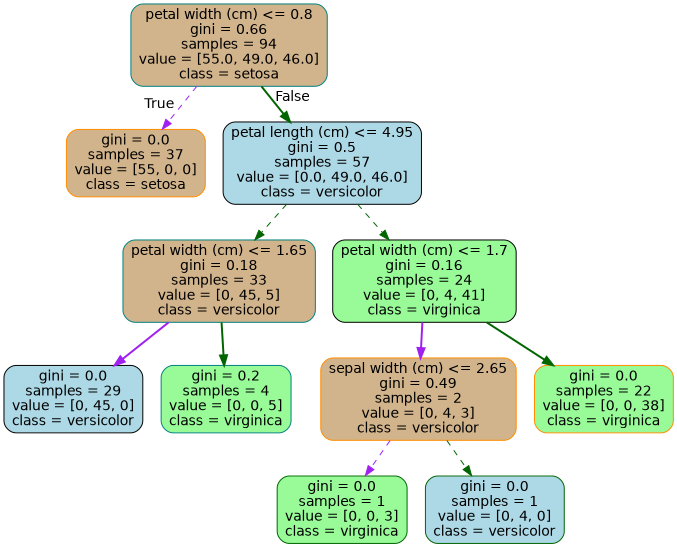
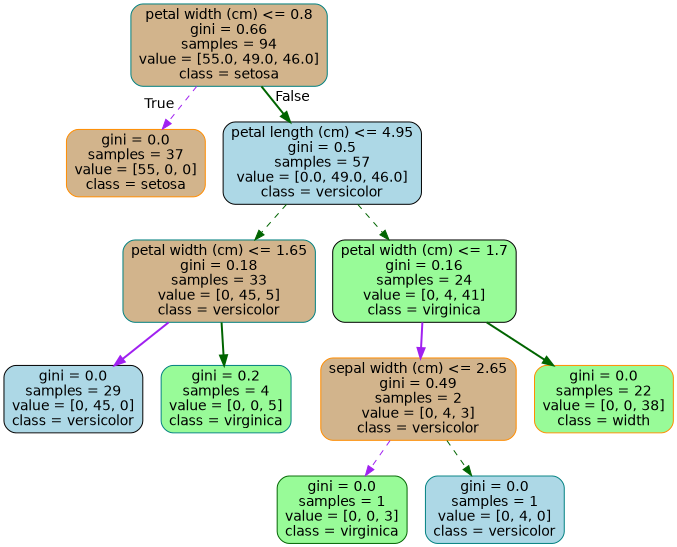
  digraph {
    node [color=teal fillcolor=tan fontname=helvetica shape=box style="filled, rounded"]
    edge [color=darkgreen fontname=helvetica style=dashed]
    n1 [label="petal width (cm) <= 0.8\ngini = 0.66\nsamples = 94\nvalue = [55.0, 49.0, 46.0]\nclass = setosa"]
    n2 [color=darkorange label="gini = 0.0\nsamples = 37\nvalue = [55, 0, 0]\nclass = setosa"]
    n3 [color=black fillcolor=lightblue label="petal length (cm) <= 4.95\ngini = 0.5\nsamples = 57\nvalue = [0.0, 49.0, 46.0]\nclass = versicolor"]
    n4 [label="petal width (cm) <= 1.65\ngini = 0.18\nsamples = 33\nvalue = [0, 45, 5]\nclass = versicolor"]
    n5 [color=black fillcolor=palegreen label="petal width (cm) <= 1.7\ngini = 0.16\nsamples = 24\nvalue = [0, 4, 41]\nclass = virginica"]
    n6 [color=black fillcolor=lightblue label="gini = 0.0\nsamples = 29\nvalue = [0, 45, 0]\nclass = versicolor"]
    n7 [fillcolor=palegreen label="gini = 0.2\nsamples = 4\nvalue = [0, 0, 5]\nclass = virginica"]
    n8 [color=darkorange label="sepal width (cm) <= 2.65\ngini = 0.49\nsamples = 2\nvalue = [0, 4, 3]\nclass = versicolor"]
-   n9 [color=darkorange fillcolor=palegreen label="gini = 0.0\nsamples = 22\nvalue = [0, 0, 38]\nclass = virginica"]
+   n9 [color=darkorange fillcolor=palegreen label="gini = 0.0\nsamples = 22\nvalue = [0, 0, 38]\nclass = width"]
    n10 [color=darkgreen fillcolor=palegreen label="gini = 0.0\nsamples = 1\nvalue = [0, 0, 3]\nclass = virginica"]
-   n11 [color=darkgreen fillcolor=lightblue label="gini = 0.0\nsamples = 1\nvalue = [0, 4, 0]\nclass = versicolor"]
+   n11 [fillcolor=lightblue label="gini = 0.0\nsamples = 1\nvalue = [0, 4, 0]\nclass = versicolor"]
    n1 -> n2 [color=purple headlabel=True labelangle=45 labeldistance=2.5]
    n1 -> n3 [headlabel=False labelangle=-45 labeldistance=2.5 style=bold]
    n3 -> n4
    n3 -> n5
    n4 -> n6 [color=purple style=bold]
    n4 -> n7 [style=bold]
    n5 -> n8 [color=purple style=bold]
    n5 -> n9 [style=bold]
    n8 -> n10 [color=purple]
    n8 -> n11
  }
